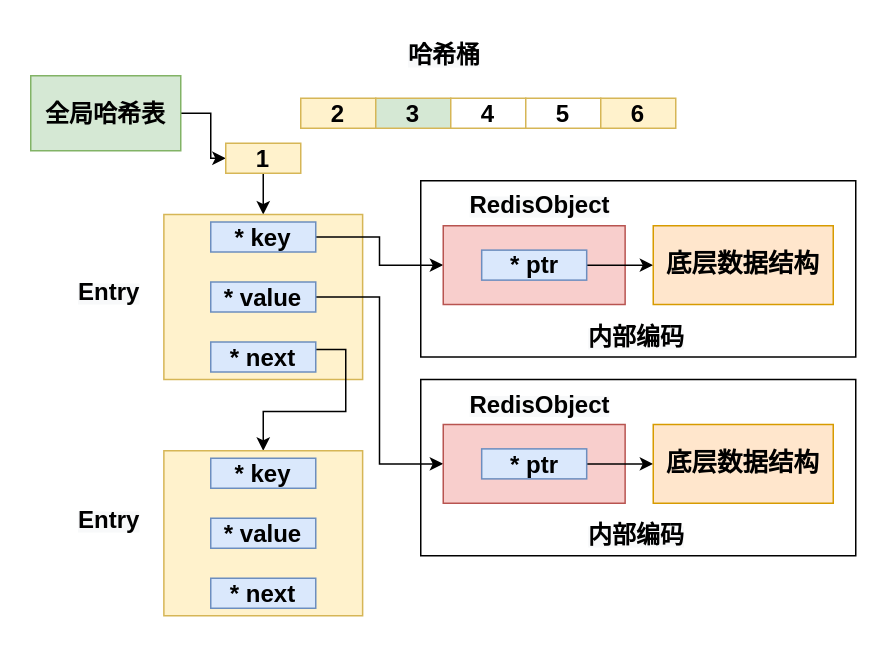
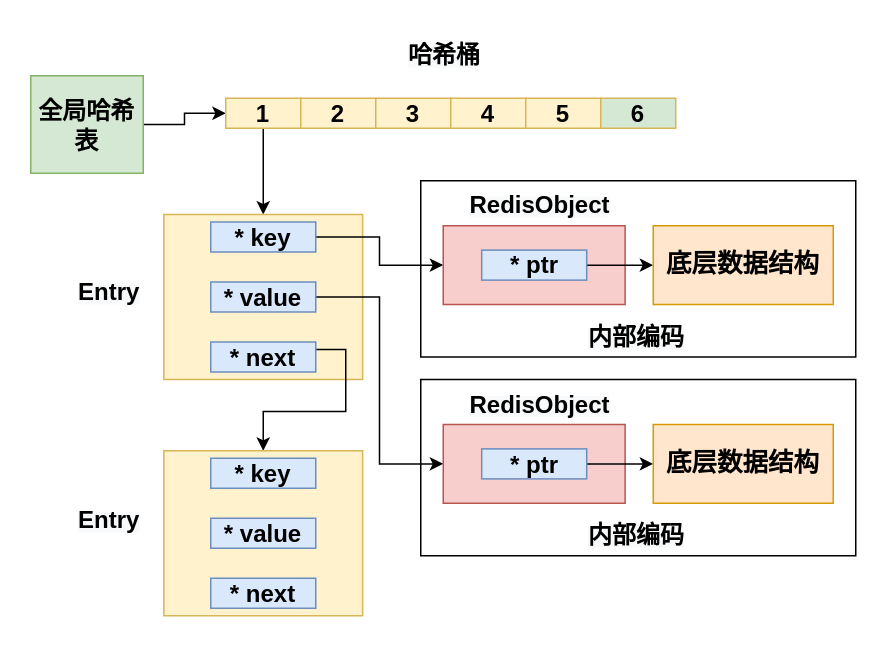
  <mxCell id="0" />
  <mxCell id="1" parent="0" />
  <mxCell id="2" value="" style="rounded=0;whiteSpace=wrap;html=1;" vertex="1" parent="1"><mxGeometry x="280" y="120" width="290" height="117.5" as="geometry" /></mxCell>
  <mxCell id="3" value="" style="rounded=0;whiteSpace=wrap;html=1;" vertex="1" parent="1"><mxGeometry x="280" y="252.5" width="290" height="117.5" as="geometry" /></mxCell>
  <mxCell id="4" style="edgeStyle=orthogonalEdgeStyle;rounded=0;orthogonalLoop=1;jettySize=auto;html=1;exitX=1;exitY=0.5;exitDx=0;exitDy=0;entryX=0;entryY=0.5;entryDx=0;entryDy=0;" edge="1" parent="1" source="5" target="7"><mxGeometry relative="1" as="geometry" /></mxCell>
- <mxCell id="5" value="&lt;b&gt;&lt;font style=&quot;font-size: 16px&quot;&gt;全局哈希表&lt;/font&gt;&lt;/b&gt;" style="rounded=0;whiteSpace=wrap;html=1;fillColor=#d5e8d4;strokeColor=#82b366;" vertex="1" parent="1"><mxGeometry x="20" y="50" width="100" height="50" as="geometry" /></mxCell>
+ <mxCell id="5" value="&lt;b&gt;&lt;font style=&quot;font-size: 16px&quot;&gt;全局哈希表&lt;/font&gt;&lt;/b&gt;" style="rounded=0;whiteSpace=wrap;html=1;fillColor=#d5e8d4;strokeColor=#82b366;" vertex="1" parent="1"><mxGeometry x="20" y="50" width="75" height="65" as="geometry" /></mxCell>
  <mxCell id="6" style="edgeStyle=orthogonalEdgeStyle;rounded=0;orthogonalLoop=1;jettySize=auto;html=1;exitX=0.5;exitY=1;exitDx=0;exitDy=0;entryX=0.5;entryY=0;entryDx=0;entryDy=0;" edge="1" parent="1" source="7" target="14"><mxGeometry relative="1" as="geometry" /></mxCell>
- <mxCell id="7" value="&lt;b&gt;&lt;font style=&quot;font-size: 16px&quot;&gt;1&lt;/font&gt;&lt;/b&gt;" style="rounded=0;whiteSpace=wrap;html=1;fillColor=#fff2cc;strokeColor=#d6b656;" vertex="1" parent="1"><mxGeometry x="150" y="95" width="50" height="20" as="geometry" /></mxCell>
+ <mxCell id="7" value="&lt;b&gt;&lt;font style=&quot;font-size: 16px&quot;&gt;1&lt;/font&gt;&lt;/b&gt;" style="rounded=0;whiteSpace=wrap;html=1;fillColor=#fff2cc;strokeColor=#d6b656;" vertex="1" parent="1"><mxGeometry x="150" y="65" width="50" height="20" as="geometry" /></mxCell>
  <mxCell id="8" value="&lt;b&gt;&lt;font style=&quot;font-size: 16px&quot;&gt;2&lt;/font&gt;&lt;/b&gt;" style="rounded=0;whiteSpace=wrap;html=1;fillColor=#fff2cc;strokeColor=#d6b656;" vertex="1" parent="1"><mxGeometry x="200" y="65" width="50" height="20" as="geometry" /></mxCell>
- <mxCell id="9" value="&lt;b&gt;&lt;font style=&quot;font-size: 16px&quot;&gt;3&lt;/font&gt;&lt;/b&gt;" style="rounded=0;whiteSpace=wrap;html=1;fillColor=#d5e8d4;strokeColor=#d6b656;" vertex="1" parent="1"><mxGeometry x="250" y="65" width="50" height="20" as="geometry" /></mxCell>
- <mxCell id="10" value="&lt;b&gt;&lt;font style=&quot;font-size: 16px&quot;&gt;4&lt;/font&gt;&lt;/b&gt;" style="rounded=0;whiteSpace=wrap;html=1;fillColor=#ffffff;strokeColor=#d6b656;" vertex="1" parent="1"><mxGeometry x="300" y="65" width="50" height="20" as="geometry" /></mxCell>
- <mxCell id="11" value="&lt;b&gt;&lt;font style=&quot;font-size: 16px&quot;&gt;5&lt;/font&gt;&lt;/b&gt;" style="rounded=0;whiteSpace=wrap;html=1;fillColor=#ffffff;strokeColor=#d6b656;" vertex="1" parent="1"><mxGeometry x="350" y="65" width="50" height="20" as="geometry" /></mxCell>
- <mxCell id="12" value="&lt;b&gt;&lt;font style=&quot;font-size: 16px&quot;&gt;6&lt;/font&gt;&lt;/b&gt;" style="rounded=0;whiteSpace=wrap;html=1;fillColor=#fff2cc;strokeColor=#d6b656;" vertex="1" parent="1"><mxGeometry x="400" y="65" width="50" height="20" as="geometry" /></mxCell>
+ <mxCell id="9" value="&lt;b&gt;&lt;font style=&quot;font-size: 16px&quot;&gt;3&lt;/font&gt;&lt;/b&gt;" style="rounded=0;whiteSpace=wrap;html=1;fillColor=#fff2cc;strokeColor=#d6b656;" vertex="1" parent="1"><mxGeometry x="250" y="65" width="50" height="20" as="geometry" /></mxCell>
+ <mxCell id="10" value="&lt;b&gt;&lt;font style=&quot;font-size: 16px&quot;&gt;4&lt;/font&gt;&lt;/b&gt;" style="rounded=0;whiteSpace=wrap;html=1;fillColor=#fff2cc;strokeColor=#d6b656;" vertex="1" parent="1"><mxGeometry x="300" y="65" width="50" height="20" as="geometry" /></mxCell>
+ <mxCell id="11" value="&lt;b&gt;&lt;font style=&quot;font-size: 16px&quot;&gt;5&lt;/font&gt;&lt;/b&gt;" style="rounded=0;whiteSpace=wrap;html=1;fillColor=#fff2cc;strokeColor=#d6b656;" vertex="1" parent="1"><mxGeometry x="350" y="65" width="50" height="20" as="geometry" /></mxCell>
+ <mxCell id="12" value="&lt;b&gt;&lt;font style=&quot;font-size: 16px&quot;&gt;6&lt;/font&gt;&lt;/b&gt;" style="rounded=0;whiteSpace=wrap;html=1;fillColor=#d5e8d4;strokeColor=#d6b656;" vertex="1" parent="1"><mxGeometry x="400" y="65" width="50" height="20" as="geometry" /></mxCell>
  <mxCell id="13" value="&lt;b style=&quot;color: rgb(0 , 0 , 0) ; font-family: &amp;#34;helvetica&amp;#34; ; font-size: 12px ; font-style: normal ; letter-spacing: normal ; text-align: center ; text-indent: 0px ; text-transform: none ; word-spacing: 0px ; background-color: rgb(248 , 249 , 250)&quot;&gt;&lt;font style=&quot;font-size: 16px&quot;&gt;哈希桶&lt;/font&gt;&lt;/b&gt;" style="text;whiteSpace=wrap;html=1;" vertex="1" parent="1"><mxGeometry x="270" y="20" width="110" height="30" as="geometry" /></mxCell>
  <mxCell id="14" value="" style="rounded=0;whiteSpace=wrap;html=1;fillColor=#fff2cc;strokeColor=#d6b656;" vertex="1" parent="1"><mxGeometry x="108.75" y="142.5" width="132.5" height="110" as="geometry" /></mxCell>
  <mxCell id="15" value="&lt;b style=&quot;color: rgb(0, 0, 0); font-family: helvetica; font-size: 12px; font-style: normal; letter-spacing: normal; text-align: center; text-indent: 0px; text-transform: none; word-spacing: 0px; background-color: rgb(248, 249, 250);&quot;&gt;&lt;font style=&quot;font-size: 16px&quot;&gt;Entry&lt;/font&gt;&lt;/b&gt;" style="text;whiteSpace=wrap;html=1;" vertex="1" parent="1"><mxGeometry x="50" y="177.5" width="70" height="30" as="geometry" /></mxCell>
  <mxCell id="16" style="edgeStyle=orthogonalEdgeStyle;rounded=0;orthogonalLoop=1;jettySize=auto;html=1;exitX=1;exitY=0.5;exitDx=0;exitDy=0;entryX=0;entryY=0.5;entryDx=0;entryDy=0;" edge="1" parent="1" source="17" target="27"><mxGeometry relative="1" as="geometry" /></mxCell>
  <mxCell id="17" value="&lt;b&gt;&lt;font style=&quot;font-size: 16px&quot;&gt;* key&lt;/font&gt;&lt;/b&gt;" style="rounded=0;whiteSpace=wrap;html=1;fillColor=#dae8fc;strokeColor=#6c8ebf;" vertex="1" parent="1"><mxGeometry x="140" y="147.5" width="70" height="20" as="geometry" /></mxCell>
  <mxCell id="18" style="edgeStyle=orthogonalEdgeStyle;rounded=0;orthogonalLoop=1;jettySize=auto;html=1;exitX=1;exitY=0.5;exitDx=0;exitDy=0;entryX=0;entryY=0.5;entryDx=0;entryDy=0;" edge="1" parent="1" source="19" target="32"><mxGeometry relative="1" as="geometry" /></mxCell>
  <mxCell id="19" value="&lt;b&gt;&lt;font style=&quot;font-size: 16px&quot;&gt;* value&lt;/font&gt;&lt;/b&gt;" style="rounded=0;whiteSpace=wrap;html=1;fillColor=#dae8fc;strokeColor=#6c8ebf;" vertex="1" parent="1"><mxGeometry x="140" y="187.5" width="70" height="20" as="geometry" /></mxCell>
  <mxCell id="20" style="edgeStyle=orthogonalEdgeStyle;rounded=0;orthogonalLoop=1;jettySize=auto;html=1;exitX=1;exitY=0.25;exitDx=0;exitDy=0;entryX=0.5;entryY=0;entryDx=0;entryDy=0;" edge="1" parent="1" source="21" target="22"><mxGeometry relative="1" as="geometry" /></mxCell>
  <mxCell id="21" value="&lt;b&gt;&lt;font style=&quot;font-size: 16px&quot;&gt;* next&lt;/font&gt;&lt;/b&gt;" style="rounded=0;whiteSpace=wrap;html=1;fillColor=#dae8fc;strokeColor=#6c8ebf;" vertex="1" parent="1"><mxGeometry x="140" y="227.5" width="70" height="20" as="geometry" /></mxCell>
  <mxCell id="22" value="" style="rounded=0;whiteSpace=wrap;html=1;fillColor=#fff2cc;strokeColor=#d6b656;" vertex="1" parent="1"><mxGeometry x="108.75" y="300" width="132.5" height="110" as="geometry" /></mxCell>
  <mxCell id="23" value="&lt;b&gt;&lt;font style=&quot;font-size: 16px&quot;&gt;* key&lt;/font&gt;&lt;/b&gt;" style="rounded=0;whiteSpace=wrap;html=1;fillColor=#dae8fc;strokeColor=#6c8ebf;" vertex="1" parent="1"><mxGeometry x="140" y="305" width="70" height="20" as="geometry" /></mxCell>
  <mxCell id="24" value="&lt;b&gt;&lt;font style=&quot;font-size: 16px&quot;&gt;* value&lt;/font&gt;&lt;/b&gt;" style="rounded=0;whiteSpace=wrap;html=1;fillColor=#dae8fc;strokeColor=#6c8ebf;" vertex="1" parent="1"><mxGeometry x="140" y="345" width="70" height="20" as="geometry" /></mxCell>
  <mxCell id="25" value="&lt;b&gt;&lt;font style=&quot;font-size: 16px&quot;&gt;* next&lt;/font&gt;&lt;/b&gt;" style="rounded=0;whiteSpace=wrap;html=1;fillColor=#dae8fc;strokeColor=#6c8ebf;" vertex="1" parent="1"><mxGeometry x="140" y="385" width="70" height="20" as="geometry" /></mxCell>
  <mxCell id="26" value="&lt;b style=&quot;color: rgb(0, 0, 0); font-family: helvetica; font-size: 12px; font-style: normal; letter-spacing: normal; text-align: center; text-indent: 0px; text-transform: none; word-spacing: 0px; background-color: rgb(248, 249, 250);&quot;&gt;&lt;font style=&quot;font-size: 16px&quot;&gt;Entry&lt;/font&gt;&lt;/b&gt;" style="text;whiteSpace=wrap;html=1;" vertex="1" parent="1"><mxGeometry x="50" y="330" width="70" height="30" as="geometry" /></mxCell>
  <mxCell id="27" value="" style="rounded=0;whiteSpace=wrap;html=1;fillColor=#f8cecc;strokeColor=#b85450;" vertex="1" parent="1"><mxGeometry x="295" y="150" width="121.25" height="52.5" as="geometry" /></mxCell>
  <mxCell id="28" value="&lt;b style=&quot;color: rgb(0 , 0 , 0) ; font-family: &amp;#34;helvetica&amp;#34; ; font-size: 12px ; font-style: normal ; letter-spacing: normal ; text-align: center ; text-indent: 0px ; text-transform: none ; word-spacing: 0px ; background-color: rgb(248 , 249 , 250)&quot;&gt;&lt;font style=&quot;font-size: 16px&quot;&gt;RedisObject&lt;/font&gt;&lt;/b&gt;" style="text;whiteSpace=wrap;html=1;" vertex="1" parent="1"><mxGeometry x="310.62" y="120" width="70" height="30" as="geometry" /></mxCell>
  <mxCell id="29" style="edgeStyle=orthogonalEdgeStyle;rounded=0;orthogonalLoop=1;jettySize=auto;html=1;exitX=1;exitY=0.5;exitDx=0;exitDy=0;entryX=0;entryY=0.5;entryDx=0;entryDy=0;" edge="1" parent="1" source="30" target="31"><mxGeometry relative="1" as="geometry" /></mxCell>
  <mxCell id="30" value="&lt;b&gt;&lt;font style=&quot;font-size: 16px&quot;&gt;* ptr&lt;/font&gt;&lt;/b&gt;" style="rounded=0;whiteSpace=wrap;html=1;fillColor=#dae8fc;strokeColor=#6c8ebf;" vertex="1" parent="1"><mxGeometry x="320.63" y="166.25" width="70" height="20" as="geometry" /></mxCell>
  <mxCell id="31" value="&lt;b&gt;&lt;font style=&quot;font-size: 17px&quot;&gt;底层数据结构&lt;/font&gt;&lt;/b&gt;" style="rounded=0;whiteSpace=wrap;html=1;fillColor=#ffe6cc;strokeColor=#d79b00;" vertex="1" parent="1"><mxGeometry x="435" y="150" width="120" height="52.5" as="geometry" /></mxCell>
  <mxCell id="32" value="" style="rounded=0;whiteSpace=wrap;html=1;fillColor=#f8cecc;strokeColor=#b85450;" vertex="1" parent="1"><mxGeometry x="295" y="282.5" width="121.25" height="52.5" as="geometry" /></mxCell>
  <mxCell id="33" value="&lt;b style=&quot;color: rgb(0 , 0 , 0) ; font-family: &amp;#34;helvetica&amp;#34; ; font-size: 12px ; font-style: normal ; letter-spacing: normal ; text-align: center ; text-indent: 0px ; text-transform: none ; word-spacing: 0px ; background-color: rgb(248 , 249 , 250)&quot;&gt;&lt;font style=&quot;font-size: 16px&quot;&gt;RedisObject&lt;/font&gt;&lt;/b&gt;" style="text;whiteSpace=wrap;html=1;" vertex="1" parent="1"><mxGeometry x="310.62" y="252.5" width="70" height="30" as="geometry" /></mxCell>
  <mxCell id="34" style="edgeStyle=orthogonalEdgeStyle;rounded=0;orthogonalLoop=1;jettySize=auto;html=1;exitX=1;exitY=0.5;exitDx=0;exitDy=0;entryX=0;entryY=0.5;entryDx=0;entryDy=0;" edge="1" parent="1" source="35" target="36"><mxGeometry relative="1" as="geometry" /></mxCell>
  <mxCell id="35" value="&lt;b&gt;&lt;font style=&quot;font-size: 16px&quot;&gt;* ptr&lt;/font&gt;&lt;/b&gt;" style="rounded=0;whiteSpace=wrap;html=1;fillColor=#dae8fc;strokeColor=#6c8ebf;" vertex="1" parent="1"><mxGeometry x="320.63" y="298.75" width="70" height="20" as="geometry" /></mxCell>
  <mxCell id="36" value="&lt;b&gt;&lt;font style=&quot;font-size: 17px&quot;&gt;底层数据结构&lt;/font&gt;&lt;/b&gt;" style="rounded=0;whiteSpace=wrap;html=1;fillColor=#ffe6cc;strokeColor=#d79b00;" vertex="1" parent="1"><mxGeometry x="435" y="282.5" width="120" height="52.5" as="geometry" /></mxCell>
  <mxCell id="37" value="&lt;b style=&quot;color: rgb(0 , 0 , 0) ; font-family: &amp;#34;helvetica&amp;#34; ; font-size: 12px ; font-style: normal ; letter-spacing: normal ; text-align: center ; text-indent: 0px ; text-transform: none ; word-spacing: 0px ; background-color: rgb(248 , 249 , 250)&quot;&gt;&lt;font style=&quot;font-size: 16px&quot;&gt;内部编码&lt;/font&gt;&lt;/b&gt;" style="text;whiteSpace=wrap;html=1;" vertex="1" parent="1"><mxGeometry x="390" y="207.5" width="70" height="30" as="geometry" /></mxCell>
  <mxCell id="38" value="&lt;b style=&quot;color: rgb(0 , 0 , 0) ; font-family: &amp;#34;helvetica&amp;#34; ; font-size: 12px ; font-style: normal ; letter-spacing: normal ; text-align: center ; text-indent: 0px ; text-transform: none ; word-spacing: 0px ; background-color: rgb(248 , 249 , 250)&quot;&gt;&lt;font style=&quot;font-size: 16px&quot;&gt;内部编码&lt;/font&gt;&lt;/b&gt;" style="text;whiteSpace=wrap;html=1;" vertex="1" parent="1"><mxGeometry x="390" y="340" width="70" height="30" as="geometry" /></mxCell>
